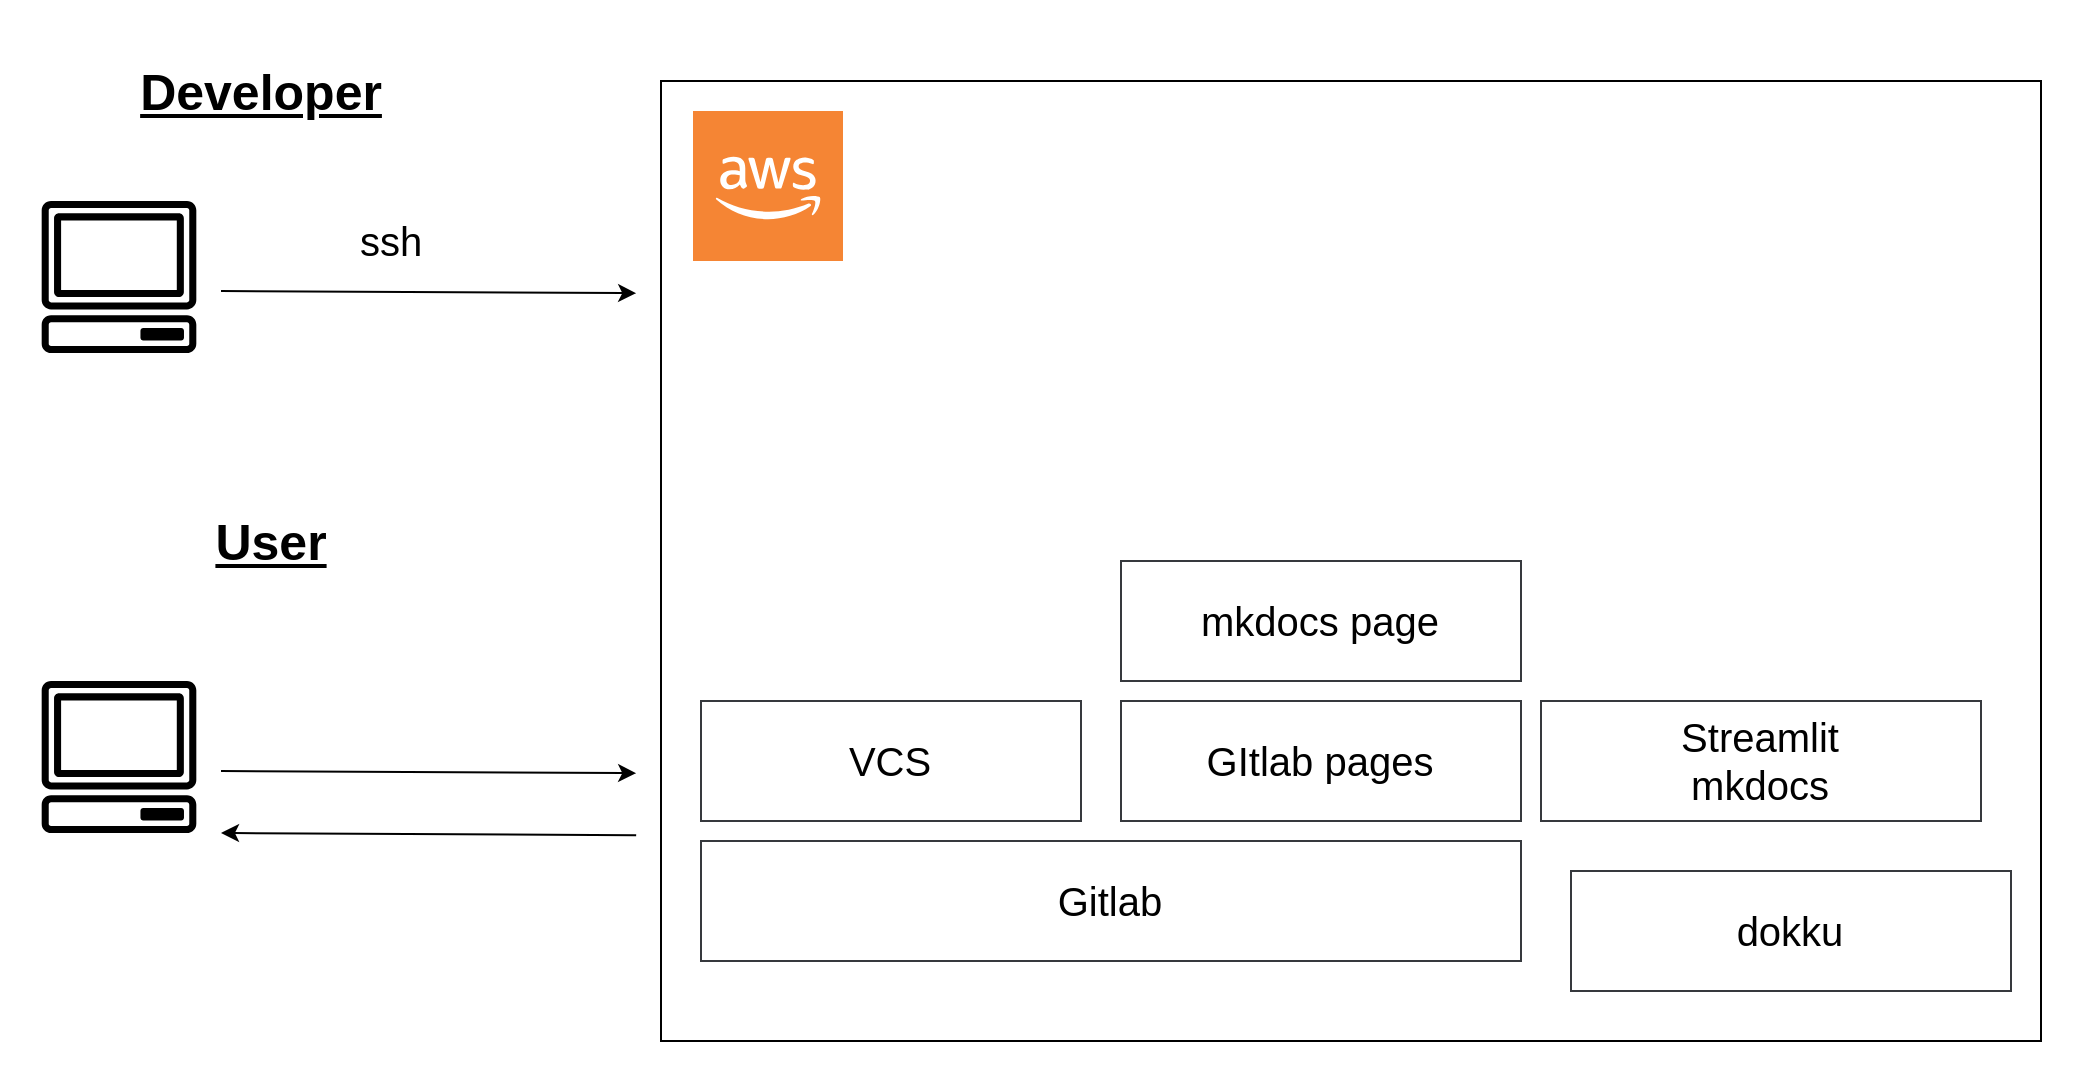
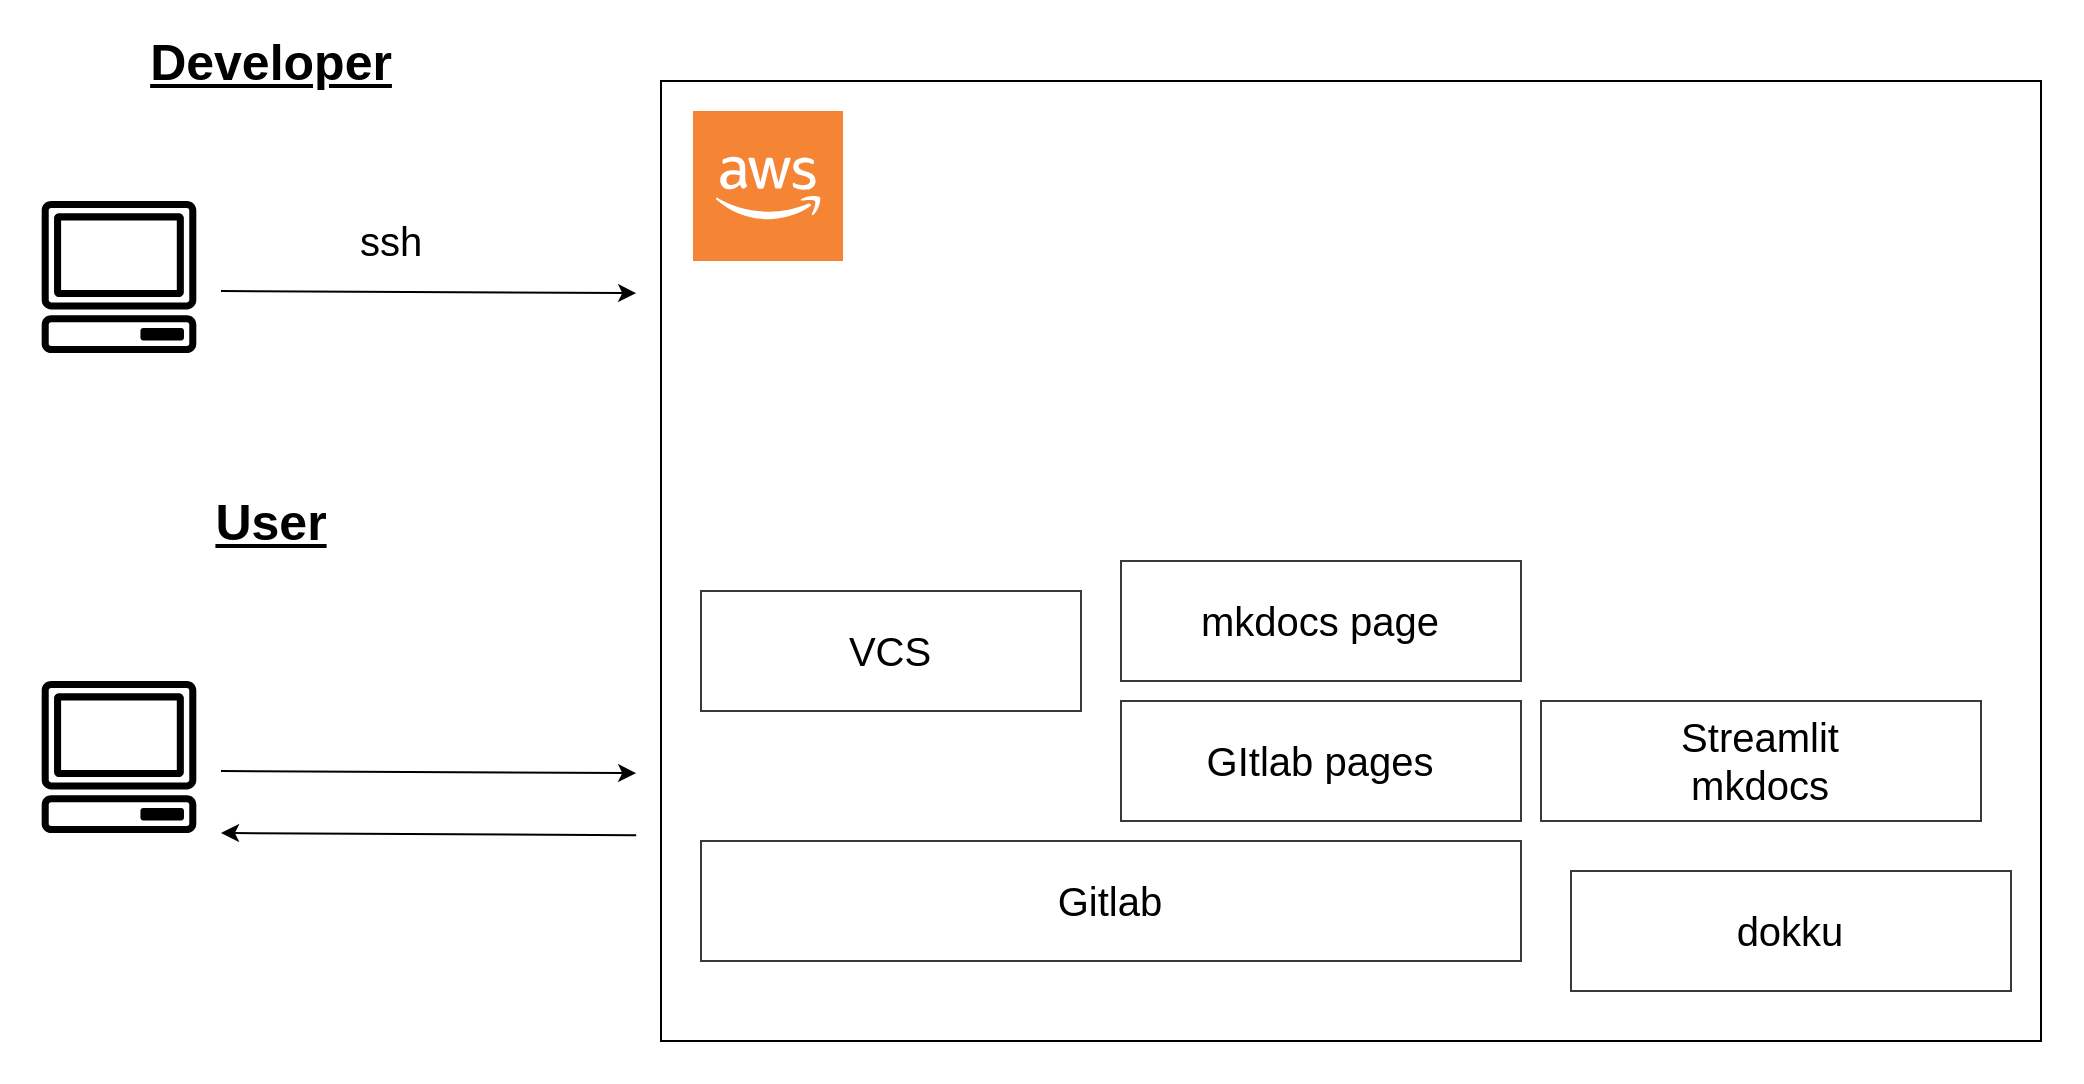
  <mxCell id="0" />
  <mxCell id="1" parent="0" />
  <mxCell id="2" value="" style="group" parent="1" vertex="1" connectable="0"><mxGeometry x="20" y="20" width="1000" height="500" as="geometry" /></mxCell>
  <mxCell id="3" value="" style="rounded=0;whiteSpace=wrap;html=1;" parent="2" vertex="1"><mxGeometry x="310" y="20" width="690" height="480" as="geometry" /></mxCell>
  <mxCell id="4" value="" style="endArrow=classic;html=1;exitX=1;exitY=0.5;exitDx=0;exitDy=0;exitPerimeter=0;entryX=-0.018;entryY=0.221;entryDx=0;entryDy=0;entryPerimeter=0;" parent="2" target="3" edge="1"><mxGeometry width="50" height="50" relative="1" as="geometry"><mxPoint x="90" y="125" as="sourcePoint" /><mxPoint x="390" y="190" as="targetPoint" /></mxGeometry></mxCell>
  <mxCell id="5" value="&lt;font style=&quot;font-size: 20px&quot;&gt;ssh&lt;/font&gt;" style="text;html=1;align=center;verticalAlign=middle;resizable=0;points=[];autosize=1;strokeColor=none;fillColor=none;" parent="2" vertex="1"><mxGeometry x="150" y="90" width="50" height="20" as="geometry" /></mxCell>
  <mxCell id="6" value="" style="sketch=0;outlineConnect=0;dashed=0;verticalLabelPosition=bottom;verticalAlign=top;align=center;html=1;fontSize=12;fontStyle=0;aspect=fixed;pointerEvents=1;shape=mxgraph.aws4.client;fillColor=#000000;gradientColor=none;strokeColor=#666666;" parent="2" vertex="1"><mxGeometry y="80" width="78" height="76" as="geometry" /></mxCell>
  <mxCell id="7" value="Gitlab" style="rounded=0;whiteSpace=wrap;html=1;fontSize=20;strokeColor=#36393D;fillColor=none;gradientColor=none;" parent="2" vertex="1"><mxGeometry x="330" y="400" width="410" height="60" as="geometry" /></mxCell>
  <mxCell id="8" value="mkdocs page" style="rounded=0;whiteSpace=wrap;html=1;fontSize=20;strokeColor=#36393D;fillColor=none;gradientColor=none;" parent="2" vertex="1"><mxGeometry x="540" y="260" width="200" height="60" as="geometry" /></mxCell>
  <mxCell id="9" value="dokku" style="rounded=0;whiteSpace=wrap;html=1;fontSize=20;strokeColor=#36393D;fillColor=none;gradientColor=none;" parent="2" vertex="1"><mxGeometry x="765" y="415" width="220" height="60" as="geometry" /></mxCell>
- <mxCell id="10" value="VCS" style="rounded=0;whiteSpace=wrap;html=1;fontSize=20;strokeColor=#36393D;fillColor=none;gradientColor=none;" parent="2" vertex="1"><mxGeometry x="330" y="330" width="190" height="60" as="geometry" /></mxCell>
+ <mxCell id="10" value="VCS" style="rounded=0;whiteSpace=wrap;html=1;fontSize=20;strokeColor=#36393D;fillColor=none;gradientColor=none;" parent="2" vertex="1"><mxGeometry x="330" y="275" width="190" height="60" as="geometry" /></mxCell>
  <mxCell id="11" value="Streamlit&lt;br&gt;mkdocs" style="rounded=0;whiteSpace=wrap;html=1;fontSize=20;strokeColor=#36393D;fillColor=none;gradientColor=none;" parent="2" vertex="1"><mxGeometry x="750" y="330" width="220" height="60" as="geometry" /></mxCell>
  <mxCell id="12" value="GItlab pages" style="rounded=0;whiteSpace=wrap;html=1;fontSize=20;strokeColor=#36393D;fillColor=none;gradientColor=none;" parent="2" vertex="1"><mxGeometry x="540" y="330" width="200" height="60" as="geometry" /></mxCell>
- <mxCell id="13" value="&lt;font style=&quot;font-size: 25px&quot;&gt;&lt;b&gt;&lt;u&gt;Developer&lt;/u&gt;&lt;/b&gt;&lt;/font&gt;" style="text;html=1;align=center;verticalAlign=middle;resizable=0;points=[];autosize=1;strokeColor=none;fillColor=none;" parent="2" vertex="1"><mxGeometry x="40" y="15" width="140" height="20" as="geometry" /></mxCell>
- <mxCell id="14" value="&lt;font style=&quot;font-size: 25px&quot;&gt;&lt;b&gt;&lt;u&gt;User&lt;/u&gt;&lt;/b&gt;&lt;/font&gt;" style="text;html=1;align=center;verticalAlign=middle;resizable=0;points=[];autosize=1;strokeColor=none;fillColor=none;" parent="2" vertex="1"><mxGeometry x="80" y="240" width="70" height="20" as="geometry" /></mxCell>
+ <mxCell id="13" value="&lt;font style=&quot;font-size: 25px&quot;&gt;&lt;b&gt;&lt;u&gt;Developer&lt;/u&gt;&lt;/b&gt;&lt;/font&gt;" style="text;html=1;align=center;verticalAlign=middle;resizable=0;points=[];autosize=1;strokeColor=none;fillColor=none;" parent="2" vertex="1"><mxGeometry x="45" width="140" height="20" as="geometry" /></mxCell>
+ <mxCell id="14" value="&lt;font style=&quot;font-size: 25px&quot;&gt;&lt;b&gt;&lt;u&gt;User&lt;/u&gt;&lt;/b&gt;&lt;/font&gt;" style="text;html=1;align=center;verticalAlign=middle;resizable=0;points=[];autosize=1;strokeColor=none;fillColor=none;" parent="2" vertex="1"><mxGeometry x="80" y="230" width="70" height="20" as="geometry" /></mxCell>
  <mxCell id="15" value="" style="endArrow=classic;html=1;exitX=1;exitY=0.5;exitDx=0;exitDy=0;exitPerimeter=0;entryX=-0.018;entryY=0.221;entryDx=0;entryDy=0;entryPerimeter=0;" parent="2" edge="1"><mxGeometry width="50" height="50" relative="1" as="geometry"><mxPoint x="90" y="365" as="sourcePoint" /><mxPoint x="297.58" y="366.08" as="targetPoint" /></mxGeometry></mxCell>
  <mxCell id="16" value="" style="sketch=0;outlineConnect=0;dashed=0;verticalLabelPosition=bottom;verticalAlign=top;align=center;html=1;fontSize=12;fontStyle=0;aspect=fixed;pointerEvents=1;shape=mxgraph.aws4.client;fillColor=#000000;gradientColor=none;strokeColor=#666666;" parent="2" vertex="1"><mxGeometry y="320" width="78" height="76" as="geometry" /></mxCell>
  <mxCell id="17" value="" style="endArrow=none;html=1;exitX=1;exitY=0.5;exitDx=0;exitDy=0;exitPerimeter=0;entryX=-0.018;entryY=0.221;entryDx=0;entryDy=0;entryPerimeter=0;startArrow=classic;startFill=1;endFill=0;" parent="2" edge="1"><mxGeometry width="50" height="50" relative="1" as="geometry"><mxPoint x="90" y="396" as="sourcePoint" /><mxPoint x="297.58" y="397.08" as="targetPoint" /></mxGeometry></mxCell>
  <mxCell id="18" value="" style="outlineConnect=0;dashed=0;verticalLabelPosition=bottom;verticalAlign=top;align=center;html=1;shape=mxgraph.aws3.cloud_2;fillColor=#F58534;gradientColor=none;" vertex="1" parent="2"><mxGeometry x="326" y="35" width="75" height="75" as="geometry" /></mxCell>
